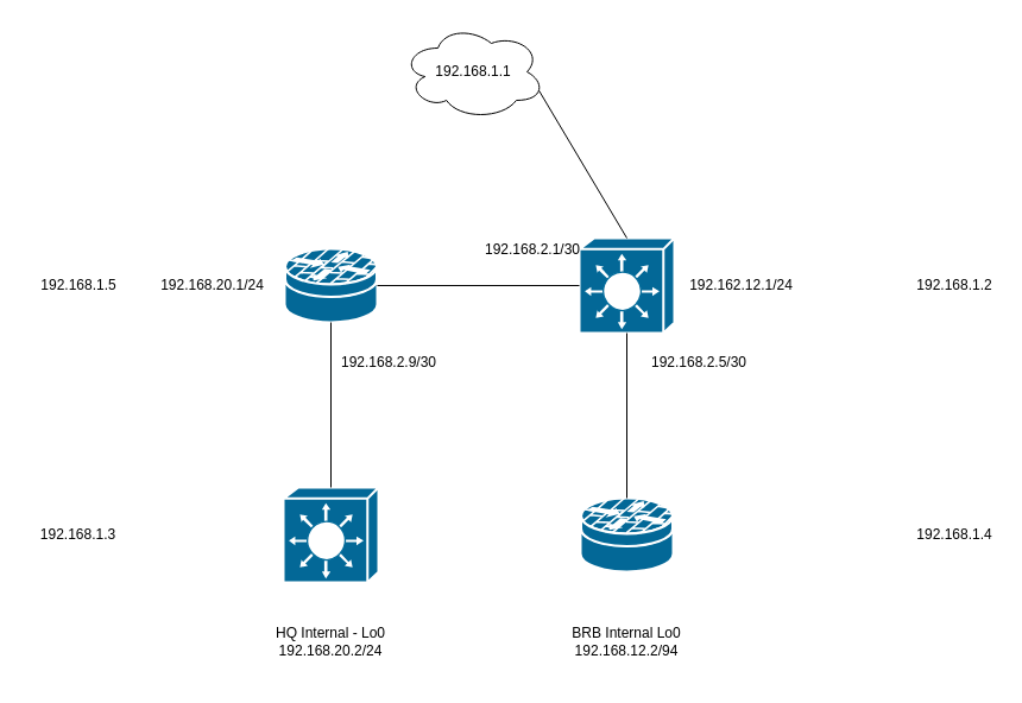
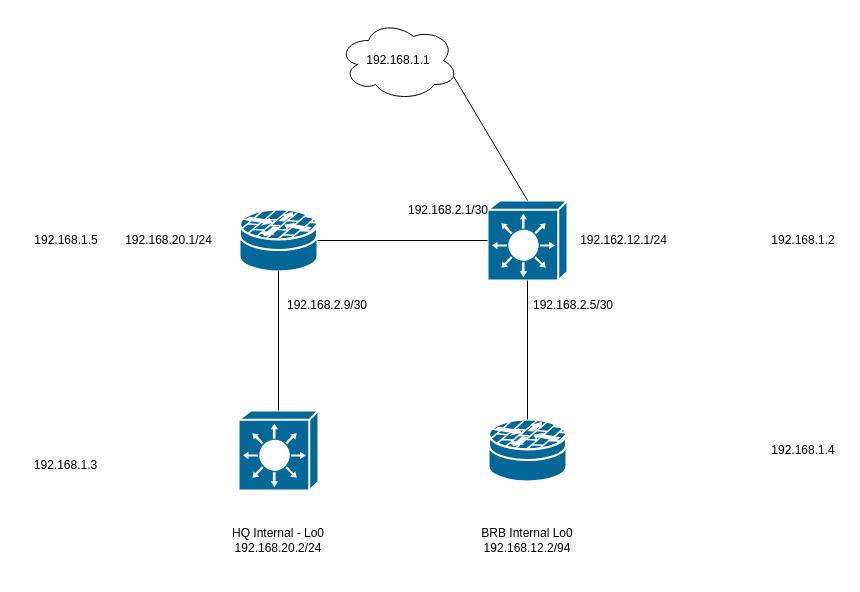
  <mxCell id="0" />
  <mxCell id="1" parent="0" />
  <mxCell id="2" value="" style="shape=mxgraph.cisco.security.router_firewall;sketch=0;html=1;pointerEvents=1;dashed=0;fillColor=#036897;strokeColor=#ffffff;strokeWidth=2;verticalLabelPosition=bottom;verticalAlign=top;align=center;outlineConnect=0;" parent="1" vertex="1"><mxGeometry x="239" y="209" width="78" height="62" as="geometry" /></mxCell>
  <mxCell id="3" value="" style="shape=mxgraph.cisco.security.router_firewall;sketch=0;html=1;pointerEvents=1;dashed=0;fillColor=#036897;strokeColor=#ffffff;strokeWidth=2;verticalLabelPosition=bottom;verticalAlign=top;align=center;outlineConnect=0;" parent="1" vertex="1"><mxGeometry x="488" y="419" width="78" height="62" as="geometry" /></mxCell>
  <mxCell id="4" value="" style="shape=mxgraph.cisco.switches.layer_3_switch;sketch=0;html=1;pointerEvents=1;dashed=0;fillColor=#036897;strokeColor=#ffffff;strokeWidth=2;verticalLabelPosition=bottom;verticalAlign=top;align=center;outlineConnect=0;" parent="1" vertex="1"><mxGeometry x="487" y="200" width="80" height="80" as="geometry" /></mxCell>
  <mxCell id="5" value="" style="shape=mxgraph.cisco.switches.layer_3_switch;sketch=0;html=1;pointerEvents=1;dashed=0;fillColor=#036897;strokeColor=#ffffff;strokeWidth=2;verticalLabelPosition=bottom;verticalAlign=top;align=center;outlineConnect=0;" parent="1" vertex="1"><mxGeometry x="238" y="410" width="80" height="80" as="geometry" /></mxCell>
  <mxCell id="6" value="" style="endArrow=none;html=1;rounded=0;entryX=1;entryY=0.5;entryDx=0;entryDy=0;entryPerimeter=0;exitX=0;exitY=0.5;exitDx=0;exitDy=0;exitPerimeter=0;" parent="1" source="4" target="2" edge="1"><mxGeometry width="50" height="50" relative="1" as="geometry"><mxPoint x="398" y="410" as="sourcePoint" /><mxPoint x="448" y="360" as="targetPoint" /></mxGeometry></mxCell>
  <mxCell id="7" value="" style="endArrow=none;html=1;rounded=0;entryX=0.5;entryY=1;entryDx=0;entryDy=0;entryPerimeter=0;exitX=0.5;exitY=0;exitDx=0;exitDy=0;exitPerimeter=0;" parent="1" source="3" target="4" edge="1"><mxGeometry width="50" height="50" relative="1" as="geometry"><mxPoint x="398" y="410" as="sourcePoint" /><mxPoint x="448" y="360" as="targetPoint" /></mxGeometry></mxCell>
  <mxCell id="8" value="" style="endArrow=none;html=1;rounded=0;entryX=0.5;entryY=1;entryDx=0;entryDy=0;entryPerimeter=0;exitX=0.5;exitY=0;exitDx=0;exitDy=0;exitPerimeter=0;" parent="1" source="5" target="2" edge="1"><mxGeometry width="50" height="50" relative="1" as="geometry"><mxPoint x="398" y="410" as="sourcePoint" /><mxPoint x="448" y="360" as="targetPoint" /></mxGeometry></mxCell>
  <mxCell id="9" value="" style="ellipse;shape=cloud;whiteSpace=wrap;html=1;" parent="1" vertex="1"><mxGeometry x="338" y="20" width="120" height="80" as="geometry" /></mxCell>
  <mxCell id="10" value="" style="endArrow=none;html=1;rounded=0;entryX=0.96;entryY=0.7;entryDx=0;entryDy=0;entryPerimeter=0;exitX=0.5;exitY=0;exitDx=0;exitDy=0;exitPerimeter=0;" parent="1" source="4" target="9" edge="1"><mxGeometry width="50" height="50" relative="1" as="geometry"><mxPoint x="398" y="110" as="sourcePoint" /><mxPoint x="448" y="60" as="targetPoint" /></mxGeometry></mxCell>
  <mxCell id="11" value="192.168.1.4" style="text;html=1;align=center;verticalAlign=middle;whiteSpace=wrap;rounded=0;" parent="1" vertex="1"><mxGeometry x="768" y="435" width="70" height="30" as="geometry" /></mxCell>
  <mxCell id="12" value="192.168.1.1" style="text;html=1;align=center;verticalAlign=middle;whiteSpace=wrap;rounded=0;" parent="1" vertex="1"><mxGeometry x="368" y="45" width="60" height="30" as="geometry" /></mxCell>
  <mxCell id="13" value="192.168.1.2" style="text;html=1;align=center;verticalAlign=middle;whiteSpace=wrap;rounded=0;" parent="1" vertex="1"><mxGeometry x="768" y="225" width="70" height="30" as="geometry" /></mxCell>
  <mxCell id="14" value="192.168.1.5" style="text;html=1;align=center;verticalAlign=middle;whiteSpace=wrap;rounded=0;" parent="1" vertex="1"><mxGeometry x="20.5" y="225" width="90" height="30" as="geometry" /></mxCell>
- <mxCell id="15" value="192.168.1.3" style="text;html=1;align=center;verticalAlign=middle;whiteSpace=wrap;rounded=0;" parent="1" vertex="1"><mxGeometry x="28" y="435" width="75" height="30" as="geometry" /></mxCell>
+ <mxCell id="15" value="192.168.1.3" style="text;html=1;align=center;verticalAlign=middle;whiteSpace=wrap;rounded=0;" parent="1" vertex="1"><mxGeometry x="28" y="450" width="75" height="30" as="geometry" /></mxCell>
  <mxCell id="16" value="192.168.2.1/30" style="text;html=1;align=center;verticalAlign=middle;whiteSpace=wrap;rounded=0;" parent="1" vertex="1"><mxGeometry x="398" y="195" width="100" height="30" as="geometry" /></mxCell>
- <mxCell id="17" value="192.168.2.5/30" style="text;html=1;align=center;verticalAlign=middle;whiteSpace=wrap;rounded=0;" parent="1" vertex="1"><mxGeometry x="538" y="290" width="100" height="30" as="geometry" /></mxCell>
+ <mxCell id="17" value="192.168.2.5/30" style="text;html=1;align=center;verticalAlign=middle;whiteSpace=wrap;rounded=0;" parent="1" vertex="1"><mxGeometry x="523" y="290" width="100" height="30" as="geometry" /></mxCell>
  <mxCell id="18" value="192.168.2.9/30" style="text;html=1;align=center;verticalAlign=middle;whiteSpace=wrap;rounded=0;" parent="1" vertex="1"><mxGeometry x="277" y="290" width="100" height="30" as="geometry" /></mxCell>
  <mxCell id="19" value="HQ Internal - Lo0&lt;div&gt;192.168.20.2/24&lt;/div&gt;" style="text;html=1;align=center;verticalAlign=middle;whiteSpace=wrap;rounded=0;" parent="1" vertex="1"><mxGeometry x="223" y="510" width="110" height="60" as="geometry" /></mxCell>
  <mxCell id="20" value="BRB Internal Lo0&lt;div&gt;192.168.12.2/94&lt;/div&gt;" style="text;html=1;align=center;verticalAlign=middle;whiteSpace=wrap;rounded=0;" parent="1" vertex="1"><mxGeometry x="472" y="510" width="110" height="60" as="geometry" /></mxCell>
  <mxCell id="21" value="192.162.12.1/24" style="text;html=1;align=center;verticalAlign=middle;resizable=0;points=[];autosize=1;strokeColor=none;fillColor=none;" vertex="1" parent="1"><mxGeometry x="568" y="225" width="110" height="30" as="geometry" /></mxCell>
- <mxCell id="22" value="192.168.20.1/24" style="text;html=1;align=center;verticalAlign=middle;resizable=0;points=[];autosize=1;strokeColor=none;fillColor=none;" vertex="1" parent="1"><mxGeometry x="123" y="225" width="110" height="30" as="geometry" /></mxCell>
+ <mxCell id="22" value="192.168.20.1/24" style="text;html=1;align=center;verticalAlign=middle;resizable=0;points=[];autosize=1;strokeColor=none;fillColor=none;" vertex="1" parent="1"><mxGeometry x="113" y="225" width="110" height="30" as="geometry" /></mxCell>
